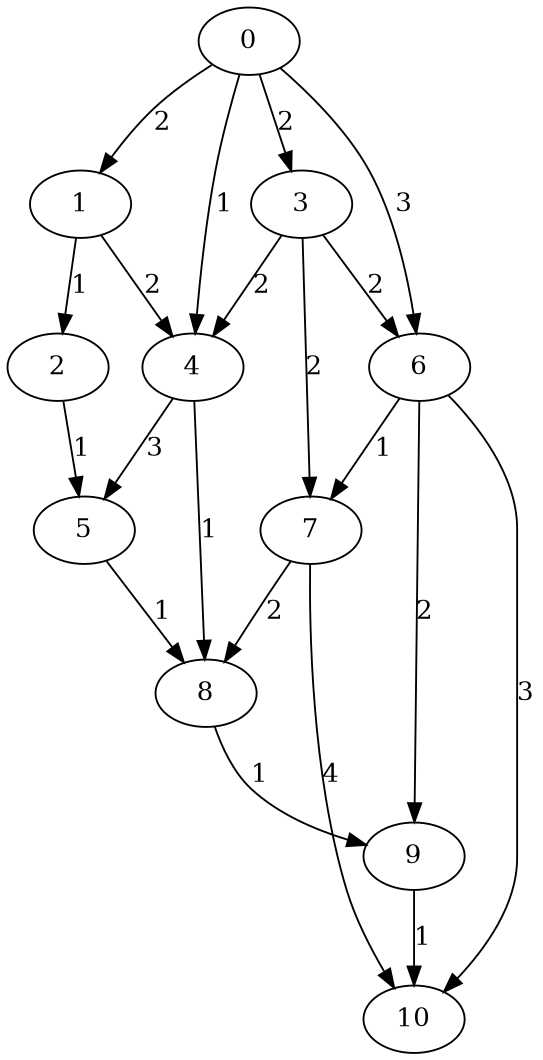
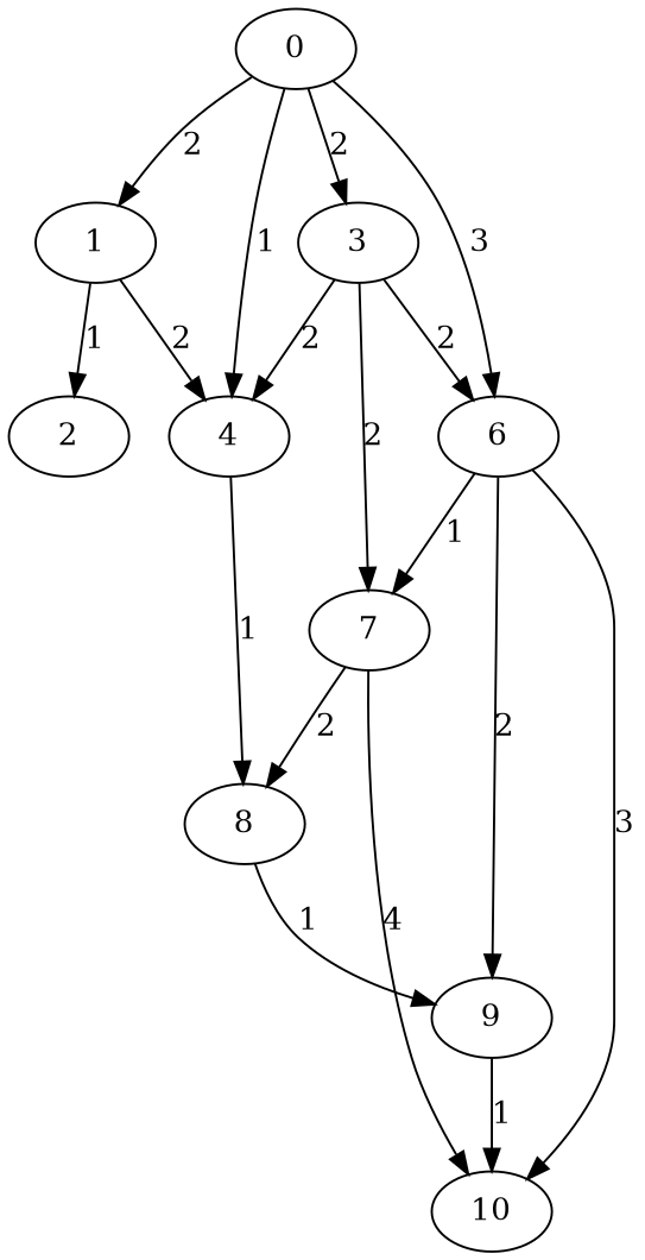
  digraph {
    0
    1
    3
    4
    6
    2
    7
-   5
    8
    9
    10
    0 -> 1 [label=2]
    0 -> 3 [label=2]
    0 -> 4 [label=1]
    0 -> 6 [label=3]
    1 -> 4 [label=2]
    1 -> 2 [label=1]
    3 -> 4 [label=2]
    3 -> 6 [label=2]
    3 -> 7 [label=2]
-   4 -> 5 [label=3]
    4 -> 8 [label=1]
    6 -> 7 [label=1]
    6 -> 9 [label=2]
    6 -> 10 [label=3]
-   2 -> 5 [label=1]
    7 -> 8 [label=2]
    7 -> 10 [label=4]
-   5 -> 8 [label=1]
    8 -> 9 [label=1]
    9 -> 10 [label=1]
  }
